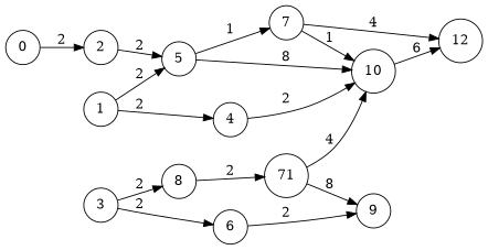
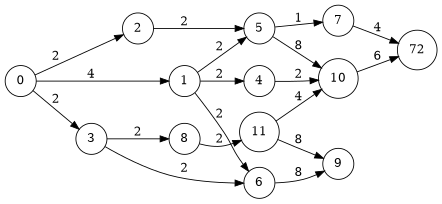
  digraph {
    rankdir=LR
    node [shape=circle]
    7
    10
-   12
+   12 [label=72]
    5
-   11 [label=71]
+   11
    9
    8
    6
    3
    2
    4
    1
    0
-   7 -> 10 [label=1]
    7 -> 12 [label=4]
    10 -> 12 [label=6]
    5 -> 7 [label=1]
    5 -> 10 [label=8]
    11 -> 10 [label=4]
    11 -> 9 [label=8]
    8 -> 11 [label=2]
-   6 -> 9 [label=2]
+   6 -> 9 [label=8]
    3 -> 8 [label=2]
    3 -> 6 [label=2]
    2 -> 5 [label=2]
    4 -> 10 [label=2]
    1 -> 5 [label=2]
+   1 -> 6 [label=2]
    1 -> 4 [label=2]
+   0 -> 3 [label=2]
    0 -> 2 [label=2]
+   0 -> 1 [label=4]
  }
